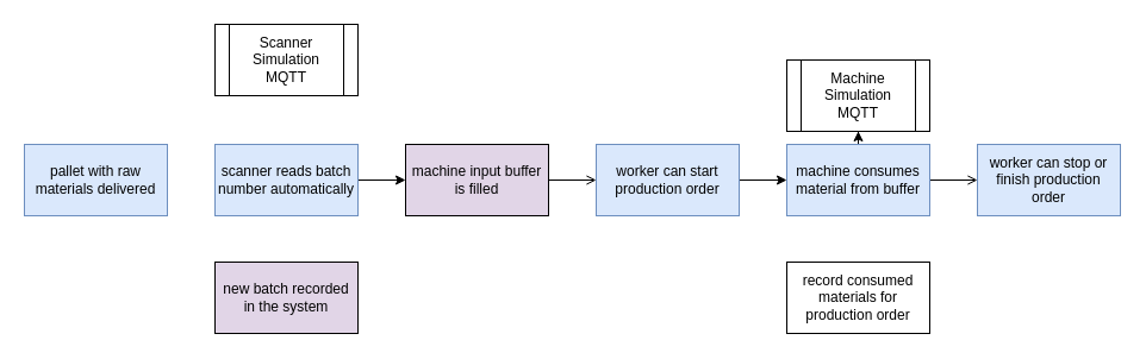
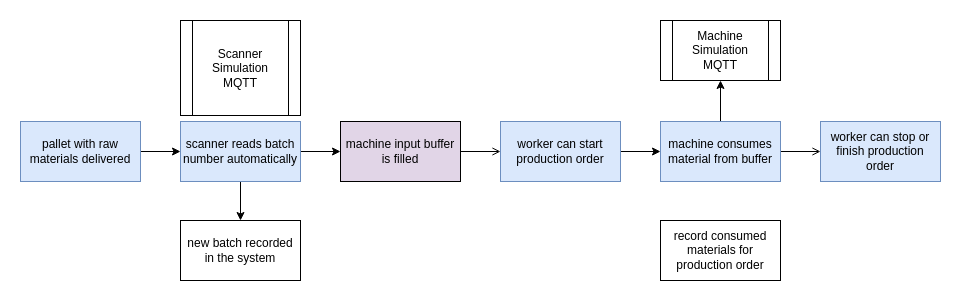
  <mxCell id="0" />
  <mxCell id="1" parent="0" />
+ <mxCell id="2" value="" style="edgeStyle=orthogonalEdgeStyle;rounded=0;orthogonalLoop=1;jettySize=auto;html=1;" edge="1" parent="1" source="3" target="6"><mxGeometry relative="1" as="geometry" /></mxCell>
  <mxCell id="3" value="pallet with raw materials delivered" style="rounded=0;whiteSpace=wrap;html=1;fillColor=#dae8fc;strokeColor=#6c8ebf;" vertex="1" parent="1"><mxGeometry x="20" y="121" width="120" height="60" as="geometry" /></mxCell>
+ <mxCell id="4" value="" style="edgeStyle=orthogonalEdgeStyle;rounded=0;orthogonalLoop=1;jettySize=auto;html=1;" edge="1" parent="1" source="6" target="7"><mxGeometry relative="1" as="geometry" /></mxCell>
  <mxCell id="5" value="" style="edgeStyle=orthogonalEdgeStyle;rounded=0;orthogonalLoop=1;jettySize=auto;html=1;" edge="1" parent="1" source="6" target="9"><mxGeometry relative="1" as="geometry" /></mxCell>
  <mxCell id="6" value="scanner reads batch number automatically" style="whiteSpace=wrap;html=1;rounded=0;fillColor=#dae8fc;strokeColor=#6c8ebf;" vertex="1" parent="1"><mxGeometry x="180" y="121" width="120" height="60" as="geometry" /></mxCell>
- <mxCell id="7" value="new batch recorded in the system" style="whiteSpace=wrap;html=1;rounded=0;fillColor=#e1d5e7;" vertex="1" parent="1"><mxGeometry x="180" y="220" width="120" height="60" as="geometry" /></mxCell>
+ <mxCell id="7" value="new batch recorded in the system" style="whiteSpace=wrap;html=1;rounded=0;" vertex="1" parent="1"><mxGeometry x="180" y="220" width="120" height="60" as="geometry" /></mxCell>
  <mxCell id="8" value="" style="edgeStyle=orthogonalEdgeStyle;rounded=0;orthogonalLoop=1;jettySize=auto;html=1;endArrow=open;" edge="1" parent="1" source="9" target="18"><mxGeometry relative="1" as="geometry" /></mxCell>
  <mxCell id="9" value="machine input buffer is filled" style="whiteSpace=wrap;html=1;rounded=0;fillColor=#e1d5e7;" vertex="1" parent="1"><mxGeometry x="340" y="121" width="120" height="60" as="geometry" /></mxCell>
  <mxCell id="10" value="" style="edgeStyle=orthogonalEdgeStyle;rounded=0;orthogonalLoop=1;jettySize=auto;html=1;endArrow=open;" edge="1" parent="1" source="12" target="13"><mxGeometry relative="1" as="geometry" /></mxCell>
  <mxCell id="11" value="" style="edgeStyle=orthogonalEdgeStyle;rounded=0;orthogonalLoop=1;jettySize=auto;html=1;" edge="1" parent="1" source="12" target="16"><mxGeometry relative="1" as="geometry" /></mxCell>
  <mxCell id="12" value="machine consumes material from buffer" style="whiteSpace=wrap;html=1;rounded=0;fillColor=#dae8fc;strokeColor=#6c8ebf;" vertex="1" parent="1"><mxGeometry x="660" y="121" width="120" height="60" as="geometry" /></mxCell>
  <mxCell id="13" value="worker can stop or finish production order" style="whiteSpace=wrap;html=1;rounded=0;fillColor=#dae8fc;strokeColor=#6c8ebf;" vertex="1" parent="1"><mxGeometry x="820" y="121" width="120" height="60" as="geometry" /></mxCell>
  <mxCell id="14" value="record consumed materials for production order" style="whiteSpace=wrap;html=1;rounded=0;" vertex="1" parent="1"><mxGeometry x="660" y="220" width="120" height="60" as="geometry" /></mxCell>
- <mxCell id="15" value="Scanner Simulation&lt;br&gt;MQTT" style="shape=process;whiteSpace=wrap;html=1;backgroundOutline=1;rounded=0;" vertex="1" parent="1"><mxGeometry x="180" y="20" width="120" height="60" as="geometry" /></mxCell>
- <mxCell id="16" value="Machine Simulation&lt;br&gt;MQTT" style="shape=process;whiteSpace=wrap;html=1;backgroundOutline=1;rounded=0;" vertex="1" parent="1"><mxGeometry x="660" y="50" width="120" height="60" as="geometry" /></mxCell>
+ <mxCell id="15" value="Scanner Simulation&lt;br&gt;MQTT" style="shape=process;whiteSpace=wrap;html=1;backgroundOutline=1;rounded=0;" vertex="1" parent="1"><mxGeometry x="180" y="20" width="120" height="95" as="geometry" /></mxCell>
+ <mxCell id="16" value="Machine Simulation&lt;br&gt;MQTT" style="shape=process;whiteSpace=wrap;html=1;backgroundOutline=1;rounded=0;" vertex="1" parent="1"><mxGeometry x="660" y="20" width="120" height="60" as="geometry" /></mxCell>
  <mxCell id="17" value="" style="edgeStyle=orthogonalEdgeStyle;rounded=0;orthogonalLoop=1;jettySize=auto;html=1;" edge="1" parent="1" source="18" target="12"><mxGeometry relative="1" as="geometry" /></mxCell>
  <mxCell id="18" value="worker can start production order" style="whiteSpace=wrap;html=1;rounded=0;fillColor=#dae8fc;strokeColor=#6c8ebf;" vertex="1" parent="1"><mxGeometry x="500" y="121" width="120" height="60" as="geometry" /></mxCell>
